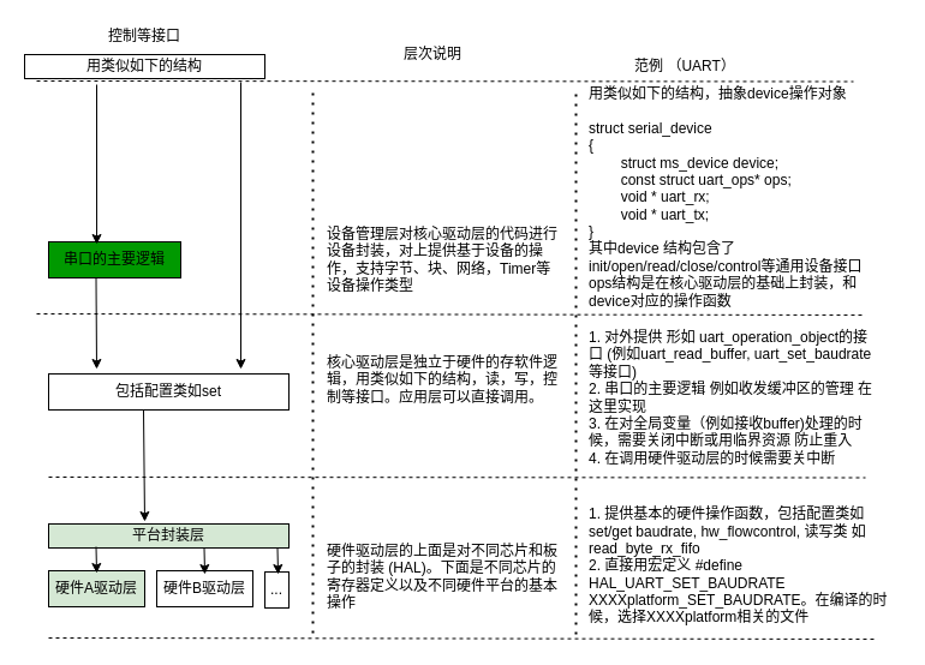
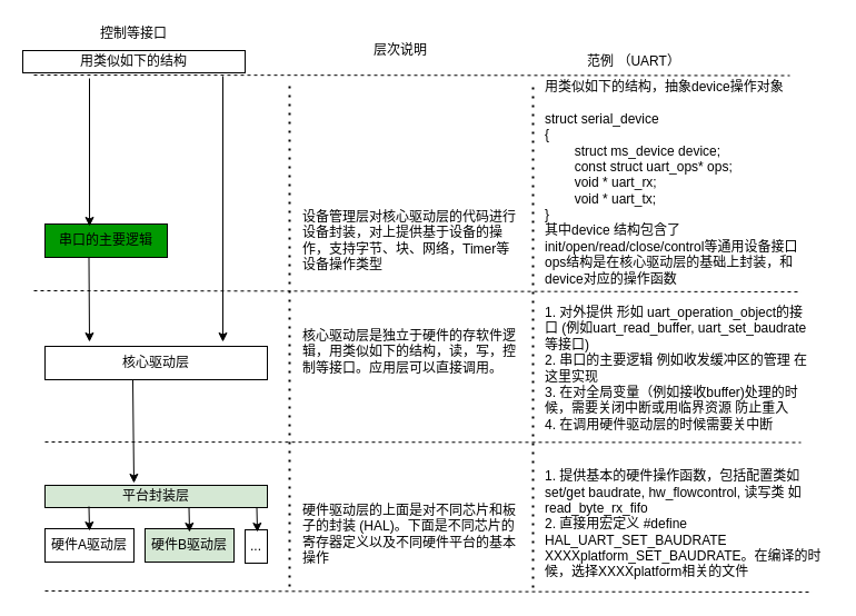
  <mxCell id="0" />
  <mxCell id="1" parent="0" />
  <mxCell id="2" value="" style="endArrow=none;dashed=1;html=1;rounded=0;" parent="1" edge="1"><mxGeometry width="50" height="50" relative="1" as="geometry"><mxPoint x="30" y="67" as="sourcePoint" /><mxPoint x="710" y="67.5" as="targetPoint" /></mxGeometry></mxCell>
  <mxCell id="3" value="用类似如下的结构" style="rounded=0;whiteSpace=wrap;html=1;" parent="1" vertex="1"><mxGeometry x="20" y="45" width="200" height="20" as="geometry" /></mxCell>
  <mxCell id="4" value="串口的主要逻辑" style="rounded=0;whiteSpace=wrap;html=1;fillColor=#009900;" parent="1" vertex="1"><mxGeometry x="40" y="201" width="110" height="30" as="geometry" /></mxCell>
- <mxCell id="5" value="包括配置类如set" style="rounded=0;whiteSpace=wrap;html=1;" parent="1" vertex="1"><mxGeometry x="40" y="311" width="200" height="30" as="geometry" /></mxCell>
- <mxCell id="6" value="硬件A驱动层" style="rounded=0;whiteSpace=wrap;html=1;fillColor=#d5e8d4;" parent="1" vertex="1"><mxGeometry x="40" y="475" width="80" height="30" as="geometry" /></mxCell>
+ <mxCell id="5" value="核心驱动层" style="rounded=0;whiteSpace=wrap;html=1;" parent="1" vertex="1"><mxGeometry x="40" y="311" width="200" height="30" as="geometry" /></mxCell>
+ <mxCell id="6" value="硬件A驱动层" style="rounded=0;whiteSpace=wrap;html=1;" parent="1" vertex="1"><mxGeometry x="40" y="475" width="80" height="30" as="geometry" /></mxCell>
  <mxCell id="7" value="平台封装层" style="rounded=0;whiteSpace=wrap;html=1;fillColor=#d5e8d4;" parent="1" vertex="1"><mxGeometry x="40" y="436" width="200" height="20" as="geometry" /></mxCell>
- <mxCell id="8" value="硬件B驱动层" style="rounded=0;whiteSpace=wrap;html=1;" parent="1" vertex="1"><mxGeometry x="130" y="475" width="80" height="30" as="geometry" /></mxCell>
+ <mxCell id="8" value="硬件B驱动层" style="rounded=0;whiteSpace=wrap;html=1;fillColor=#d5e8d4;" parent="1" vertex="1"><mxGeometry x="130" y="475" width="80" height="30" as="geometry" /></mxCell>
  <mxCell id="9" value="..." style="rounded=0;whiteSpace=wrap;html=1;" parent="1" vertex="1"><mxGeometry x="220" y="476" width="20" height="30" as="geometry" /></mxCell>
  <mxCell id="10" value="" style="endArrow=none;dashed=1;html=1;dashPattern=1 3;strokeWidth=2;rounded=0;" parent="1" edge="1"><mxGeometry width="50" height="50" relative="1" as="geometry"><mxPoint x="260" y="527" as="sourcePoint" /><mxPoint x="260" y="77" as="targetPoint" /></mxGeometry></mxCell>
  <mxCell id="11" value="层次说明" style="shape=ext;double=1;rounded=0;whiteSpace=wrap;html=1;strokeColor=none;" parent="1" vertex="1"><mxGeometry x="300" y="35" width="120" height="20" as="geometry" /></mxCell>
  <mxCell id="12" value="" style="endArrow=none;dashed=1;html=1;dashPattern=1 3;strokeWidth=2;rounded=0;exitX=0;exitY=1;exitDx=0;exitDy=0;" parent="1" edge="1"><mxGeometry width="50" height="50" relative="1" as="geometry"><mxPoint x="479" y="528" as="sourcePoint" /><mxPoint x="479" y="77" as="targetPoint" /></mxGeometry></mxCell>
  <mxCell id="13" value="范例 （UART）" style="shape=ext;double=1;rounded=0;whiteSpace=wrap;html=1;strokeColor=none;" parent="1" vertex="1"><mxGeometry x="510" y="45" width="120" height="20" as="geometry" /></mxCell>
  <mxCell id="14" value="" style="endArrow=none;dashed=1;html=1;rounded=0;" parent="1" edge="1"><mxGeometry width="50" height="50" relative="1" as="geometry"><mxPoint x="30" y="261" as="sourcePoint" /><mxPoint x="720" y="262" as="targetPoint" /></mxGeometry></mxCell>
  <mxCell id="15" value="" style="endArrow=none;dashed=1;html=1;rounded=0;" parent="1" edge="1"><mxGeometry width="50" height="50" relative="1" as="geometry"><mxPoint x="40" y="397" as="sourcePoint" /><mxPoint x="720" y="397.5" as="targetPoint" /></mxGeometry></mxCell>
  <mxCell id="16" value="设备管理层对核心驱动层的代码进行设备封装，对上提供基于设备的操作，支持字节、块、网络，Timer等设备操作类型" style="rounded=0;whiteSpace=wrap;html=1;strokeColor=none;align=left;" parent="1" vertex="1"><mxGeometry x="270" y="191" width="200" height="50" as="geometry" /></mxCell>
  <mxCell id="17" value="核心驱动层是独立于硬件的存软件逻辑，用类似如下的结构，读，写，控制等接口。应用层可以直接调用。" style="rounded=0;whiteSpace=wrap;html=1;strokeColor=none;align=left;" parent="1" vertex="1"><mxGeometry x="270" y="291" width="200" height="50" as="geometry" /></mxCell>
  <mxCell id="18" value="硬件驱动层的上面是对不同芯片和板子的封装 (HAL)。下面是不同芯片的寄存器定义以及不同硬件平台的基本操作" style="rounded=0;whiteSpace=wrap;html=1;strokeColor=none;align=left;" parent="1" vertex="1"><mxGeometry x="270" y="455" width="200" height="50" as="geometry" /></mxCell>
  <mxCell id="19" value="" style="endArrow=none;dashed=1;html=1;rounded=0;" parent="1" edge="1"><mxGeometry width="50" height="50" relative="1" as="geometry"><mxPoint x="40" y="531" as="sourcePoint" /><mxPoint x="730" y="532" as="targetPoint" /></mxGeometry></mxCell>
  <mxCell id="20" value="1. 对外提供 形如 uart_operation_object的接口 (例如uart_read_buffer, uart_set_baudrate 等接口)&lt;br&gt;2. 串口的主要逻辑 例如收发缓冲区的管理 在这里实现&lt;br&gt;3. 在对全局变量（例如接收buffer)处理的时候，需要关闭中断或用临界资源 防止重入&lt;br&gt;4. 在调用硬件驱动层的时候需要关中断" style="rounded=0;whiteSpace=wrap;html=1;strokeColor=none;align=left;" parent="1" vertex="1"><mxGeometry x="488" y="291" width="240" height="80" as="geometry" /></mxCell>
  <mxCell id="21" value="1. 提供基本的硬件操作函数，包括配置类如set/get baudrate, hw_flowcontrol, 读写类 如read_byte_rx_fifo&lt;br&gt;2. 直接用宏定义 #define HAL_UART_SET_BAUDRATE XXXXplatform_SET_BAUDRATE。在编译的时候，选择XXXXplatform相关的文件" style="rounded=0;whiteSpace=wrap;html=1;strokeColor=none;align=left;" parent="1" vertex="1"><mxGeometry x="488" y="421" width="260" height="100" as="geometry" /></mxCell>
  <mxCell id="22" value="用类似如下的结构，抽象device操作对象&lt;br&gt;&lt;br&gt;struct serial_device&lt;br&gt;{&lt;br&gt;&lt;span style=&quot;white-space: pre&quot;&gt;&#09;&lt;/span&gt;struct ms_device device;&lt;br&gt;&amp;nbsp; &amp;nbsp; &amp;nbsp; &amp;nbsp; const struct uart_ops* ops;&lt;br&gt;&amp;nbsp; &amp;nbsp; &amp;nbsp; &amp;nbsp; void * uart_rx;&lt;br&gt;&amp;nbsp; &amp;nbsp; &amp;nbsp; &amp;nbsp; void * uart_tx;&lt;br&gt;}&lt;br&gt;其中device 结构包含了 init/open/read/close/control等通用设备接口&lt;br&gt;ops结构是在核心驱动层的基础上封装，和device对应的操作函数" style="rounded=0;whiteSpace=wrap;html=1;strokeColor=none;align=left;" parent="1" vertex="1"><mxGeometry x="488" y="97" width="240" height="134" as="geometry" /></mxCell>
  <mxCell id="23" value="控制等接口" style="shape=ext;double=1;rounded=0;whiteSpace=wrap;html=1;strokeColor=none;" parent="1" vertex="1"><mxGeometry x="60" y="20" width="120" height="20" as="geometry" /></mxCell>
  <mxCell id="24" value="" style="endArrow=classic;html=1;entryX=0.364;entryY=0.067;entryDx=0;entryDy=0;entryPerimeter=0;" edge="1" parent="1" target="4"><mxGeometry width="50" height="50" relative="1" as="geometry"><mxPoint x="80" y="70" as="sourcePoint" /><mxPoint x="130" y="20" as="targetPoint" /></mxGeometry></mxCell>
  <mxCell id="25" value="" style="endArrow=classic;html=1;" edge="1" parent="1"><mxGeometry width="50" height="50" relative="1" as="geometry"><mxPoint x="200" y="67.99" as="sourcePoint" /><mxPoint x="200" y="307" as="targetPoint" /></mxGeometry></mxCell>
  <mxCell id="26" value="" style="endArrow=classic;html=1;" edge="1" parent="1"><mxGeometry width="50" height="50" relative="1" as="geometry"><mxPoint x="79.5" y="231" as="sourcePoint" /><mxPoint x="80" y="307" as="targetPoint" /></mxGeometry></mxCell>
  <mxCell id="27" value="" style="endArrow=classic;html=1;entryX=0.4;entryY=-0.1;entryDx=0;entryDy=0;entryPerimeter=0;" edge="1" parent="1" target="7"><mxGeometry width="50" height="50" relative="1" as="geometry"><mxPoint x="119" y="341" as="sourcePoint" /><mxPoint x="119.5" y="417" as="targetPoint" /></mxGeometry></mxCell>
  <mxCell id="28" value="" style="endArrow=classic;html=1;" edge="1" parent="1"><mxGeometry width="50" height="50" relative="1" as="geometry"><mxPoint x="79.5" y="455" as="sourcePoint" /><mxPoint x="80" y="477" as="targetPoint" /></mxGeometry></mxCell>
  <mxCell id="29" value="" style="endArrow=classic;html=1;" edge="1" parent="1"><mxGeometry width="50" height="50" relative="1" as="geometry"><mxPoint x="169.5" y="456" as="sourcePoint" /><mxPoint x="170" y="478" as="targetPoint" /></mxGeometry></mxCell>
  <mxCell id="30" value="" style="endArrow=classic;html=1;" edge="1" parent="1"><mxGeometry width="50" height="50" relative="1" as="geometry"><mxPoint x="230.5" y="456" as="sourcePoint" /><mxPoint x="231" y="478" as="targetPoint" /></mxGeometry></mxCell>
